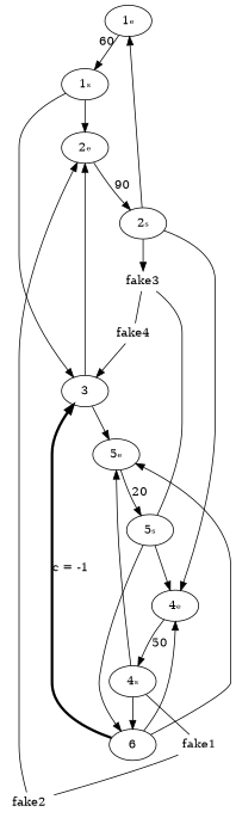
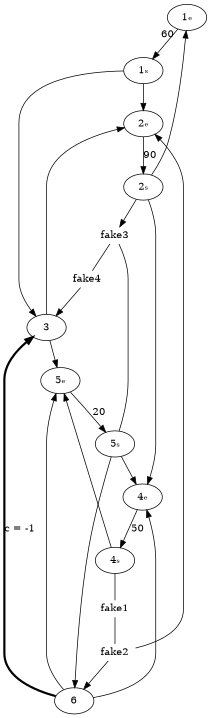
  digraph {
    "1ₑ"
    "1ₛ"
    "2ₑ"
    3
    "2ₛ"
    "5ₑ"
    "4ₑ"
    fake3 [height=0.01 shape=none width=0.01]
    "4ₛ"
    "5ₛ"
    6
    fake1 [height=0.01 shape=none width=0.01]
    fake2 [height=0.01 shape=none width=0.01]
    fake4 [height=0.01 shape=none width=0.01]
    "1ₑ" -> "1ₛ" [taillabel="60 "]
    "1ₛ" -> "2ₑ"
    "1ₛ" -> 3
    "2ₑ" -> "2ₛ" [label=90]
    3 -> "2ₑ"
    3 -> "5ₑ"
    "2ₛ" -> "1ₑ"
    "2ₛ" -> "4ₑ"
    "2ₛ" -> fake3
    "5ₑ" -> "5ₛ" [label="20 "]
    "4ₑ" -> "4ₛ" [label=50]
    fake3 -> fake4 [dir=none]
    "4ₛ" -> "5ₑ"
-   "4ₛ" -> 6
+   fake2 -> 6
    "4ₛ" -> fake1 [dir=none]
    "5ₛ" -> "4ₑ"
    "5ₛ" -> fake3 [dir=none]
    "5ₛ" -> 6
    6 -> 3 [label="c = -1" penwidth=3.0]
    6 -> "5ₑ"
    6 -> "4ₑ"
    fake1 -> fake2 [dir=none]
    fake2 -> "2ₑ"
    fake4 -> 3
  }
